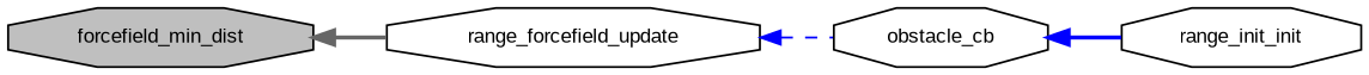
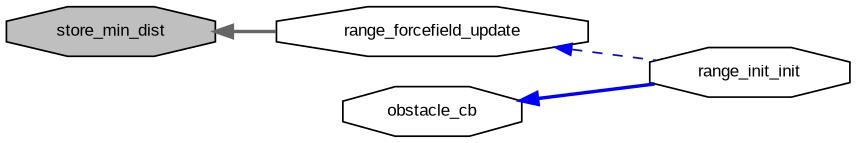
  digraph {
    fontname="Liberation Sans"
    rankdir=LR
    node [color=black fillcolor=white fontname="Liberation Sans" fontsize=10 shape=octagon style=filled]
    edge [color=blue dir=back fontname="Liberation Sans" fontsize=10 labelfontname=FreeSans labelfontsize=10 style=bold]
-   n1 [fillcolor=grey75 fontcolor=black height=0.2 label=forcefield_min_dist width=0.4]
+   n1 [fillcolor=grey75 fontcolor=black height=0.2 label=store_min_dist width=0.4]
    n2 [height=0.2 label=range_forcefield_update width=0.4]
    n3 [height=0.2 label=obstacle_cb width=0.4]
    n4 [height=0.2 label=range_init_init width=0.4]
    n1 -> n2 [color=gray40]
-   n2 -> n3 [style=dashed]
+   n2 -> n4 [style=dashed]
    n3 -> n4
  }
